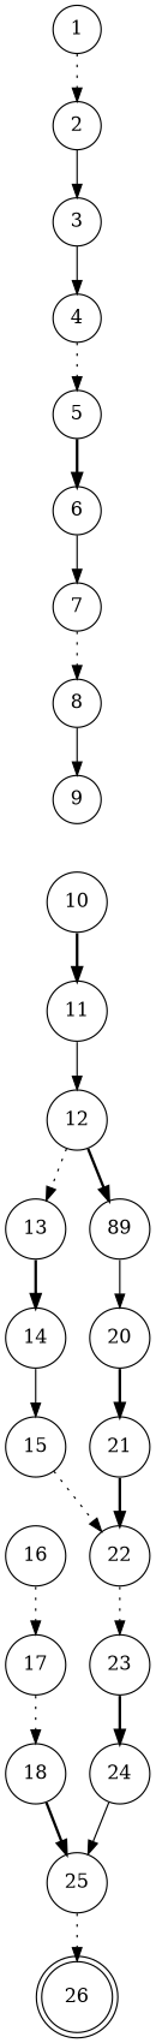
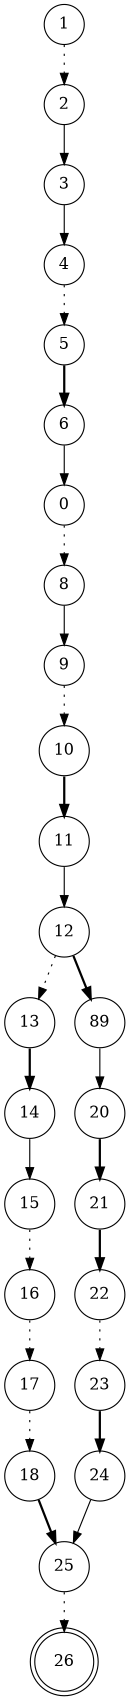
  digraph {
    node [shape=circle]
    edge [style=dotted]
    1
    2
    3
    26 [shape=doublecircle]
    4
    5
    6
-   7
+   7 [label=0]
    8
    9
    10
    11
    12
    13
    n15 [label=89]
    14
    20
    18
    25
    15
    16
    17
    24
    21
    22
    23
    1 -> 2
    2 -> 3 [style=solid]
    3 -> 4 [style=solid]
    4 -> 5
    5 -> 6 [style=bold]
    6 -> 7 [style=solid]
    7 -> 8
    8 -> 9 [style=solid]
+   9 -> 10
    10 -> 11 [style=bold]
    11 -> 12 [style=solid]
    12 -> 13
    12 -> n15 [style=bold]
    13 -> 14 [style=bold]
    n15 -> 20 [style=solid]
    14 -> 15 [style=solid]
    20 -> 21 [style=bold]
    18 -> 25 [style=bold]
    25 -> 26
-   15 -> 22
+   15 -> 16
    16 -> 17
    17 -> 18
    24 -> 25 [style=solid]
    21 -> 22 [style=bold]
    22 -> 23
    23 -> 24 [style=bold]
  }
